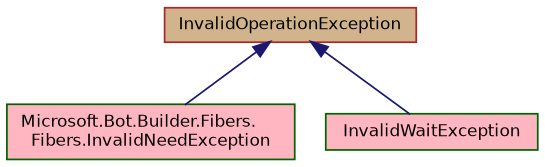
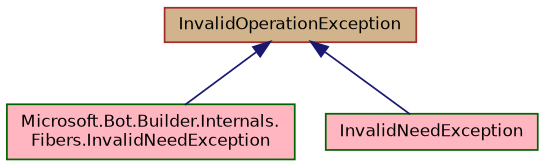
  digraph {
    node [color=darkgreen fillcolor=lightpink fontname=Helvetica fontsize=10 shape=record style=filled]
    edge [color=midnightblue dir=back fontname=Helvetica fontsize=10 labelfontname=Helvetica labelfontsize=10 style=solid]
-   n1 [fontcolor=black height=0.2 label="Microsoft.Bot.Builder.Fibers.\lFibers.InvalidNeedException" width=0.4]
-   n2 [height=0.2 label=InvalidWaitException width=0.4]
+   n1 [fontcolor=black height=0.2 label="Microsoft.Bot.Builder.Internals.\lFibers.InvalidNeedException" width=0.4]
+   n2 [height=0.2 label=InvalidNeedException width=0.4]
    n3 [color=brown fillcolor=tan height=0.2 label=InvalidOperationException width=0.4]
    n3 -> n1
    n3 -> n2
  }
